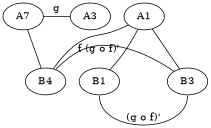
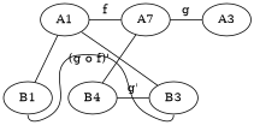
  graph {
    A1
    n2 [label=A7]
    A3
    B1
    n5 [label=B4]
    B3
    subgraph sub_1 {
      rank=same
      A1
      n2
      A3
    }
    subgraph sub_2 {
      rank=same
      B1
      n5
      B3
    }
-   A1 -- n5 [label=f]
+   A1 -- n2 [label=f]
    A1 -- B1
    A1 -- B3
    n2 -- A3 [label=g]
    n2 -- n5
    B1 -- B3 [headport=s label="(g o f)'" tailport=s]
-   n5 -- B3 [label="(g o f)'"]
+   n5 -- B3 [label="g'"]
  }
